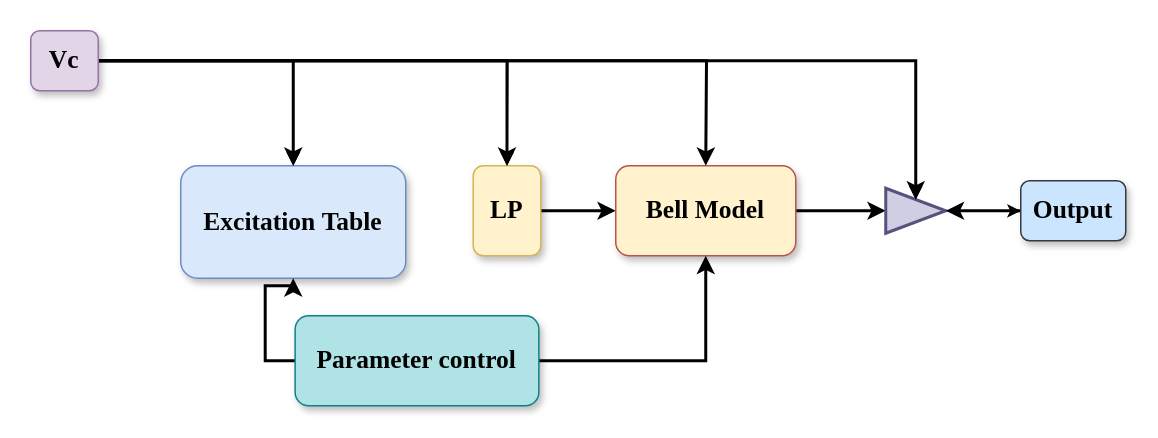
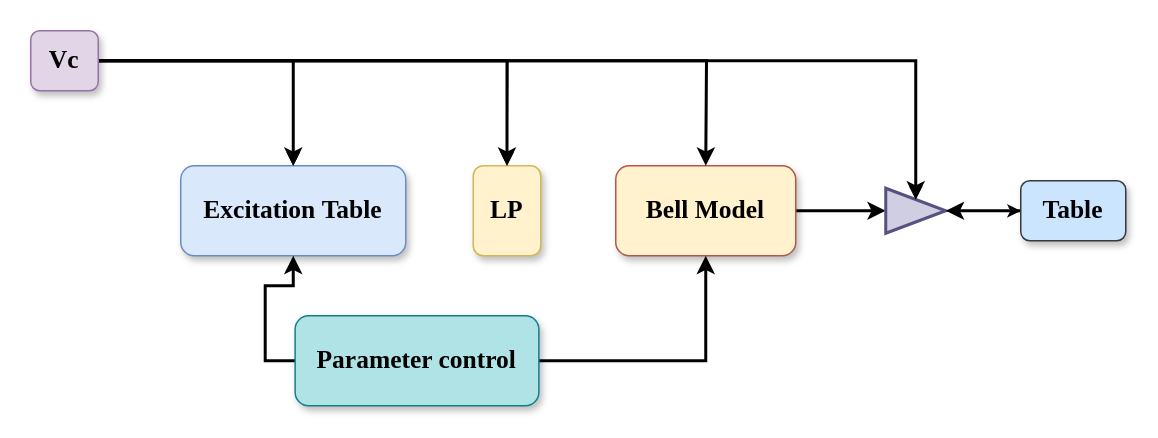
  <mxCell id="0" />
  <mxCell id="1" parent="0" />
- <mxCell id="2" value="&lt;font face=&quot;Times New Roman&quot; style=&quot;font-size: 17px;&quot;&gt;Excitation&amp;nbsp;&lt;span style=&quot;font-size: 17px;&quot;&gt;Table&lt;/span&gt;&lt;/font&gt;" style="rounded=1;whiteSpace=wrap;html=1;fillColor=#dae8fc;strokeColor=#6c8ebf;fillStyle=auto;glass=0;shadow=1;fontSize=17;labelBackgroundColor=none;labelBorderColor=none;fontStyle=1" vertex="1" parent="1"><mxGeometry x="120" y="110" width="150" height="75" as="geometry" /></mxCell>
- <mxCell id="3" style="edgeStyle=orthogonalEdgeStyle;rounded=0;orthogonalLoop=1;jettySize=auto;html=1;exitX=1;exitY=0.5;exitDx=0;exitDy=0;entryX=0;entryY=0.5;entryDx=0;entryDy=0;fontSize=17;fontStyle=1;strokeWidth=2;" edge="1" parent="1" source="4" target="6"><mxGeometry relative="1" as="geometry" /></mxCell>
+ <mxCell id="2" value="&lt;font face=&quot;Times New Roman&quot; style=&quot;font-size: 17px;&quot;&gt;Excitation&amp;nbsp;&lt;span style=&quot;font-size: 17px;&quot;&gt;Table&lt;/span&gt;&lt;/font&gt;" style="rounded=1;whiteSpace=wrap;html=1;fillColor=#dae8fc;strokeColor=#6c8ebf;fillStyle=auto;glass=0;shadow=1;fontSize=17;labelBackgroundColor=none;labelBorderColor=none;fontStyle=1" vertex="1" parent="1"><mxGeometry x="120" y="110" width="150" height="60" as="geometry" /></mxCell>
  <mxCell id="4" value="&lt;font face=&quot;Times New Roman&quot; style=&quot;font-size: 17px;&quot;&gt;LP&lt;/font&gt;" style="rounded=1;whiteSpace=wrap;html=1;fillColor=#fff2cc;strokeColor=#d6b656;fillStyle=auto;glass=0;shadow=1;fontSize=17;labelBackgroundColor=none;labelBorderColor=none;fontStyle=1" vertex="1" parent="1"><mxGeometry x="315" y="110" width="45" height="60" as="geometry" /></mxCell>
  <mxCell id="5" style="edgeStyle=orthogonalEdgeStyle;rounded=0;orthogonalLoop=1;jettySize=auto;html=1;exitX=1;exitY=0.5;exitDx=0;exitDy=0;fontSize=17;fontStyle=1;strokeWidth=2;" edge="1" parent="1" source="6"><mxGeometry relative="1" as="geometry"><mxPoint x="590" y="140" as="targetPoint" /></mxGeometry></mxCell>
  <mxCell id="6" value="&lt;font face=&quot;Times New Roman&quot; style=&quot;font-size: 17px;&quot;&gt;Bell Model&lt;/font&gt;" style="rounded=1;whiteSpace=wrap;html=1;fillColor=#fff2cc;strokeColor=#b85450;fillStyle=auto;glass=0;shadow=1;fontSize=17;labelBackgroundColor=none;labelBorderColor=none;fontStyle=1;" vertex="1" parent="1"><mxGeometry x="410" y="110" width="120" height="60" as="geometry" /></mxCell>
  <mxCell id="7" style="edgeStyle=orthogonalEdgeStyle;rounded=0;orthogonalLoop=1;jettySize=auto;html=1;exitX=1;exitY=0.5;exitDx=0;exitDy=0;" edge="1" parent="1" source="8"><mxGeometry relative="1" as="geometry"><mxPoint x="680" y="140.143" as="targetPoint" /></mxGeometry></mxCell>
  <mxCell id="8" value="" style="triangle;whiteSpace=wrap;html=1;fontSize=17;fontStyle=1;fillColor=#d0cee2;strokeColor=#56517e;strokeWidth=2;" vertex="1" parent="1"><mxGeometry x="590" y="125" width="40" height="30" as="geometry" /></mxCell>
  <mxCell id="9" value="" style="endArrow=classic;html=1;rounded=0;entryX=0.5;entryY=0;entryDx=0;entryDy=0;" edge="1" parent="1" target="2"><mxGeometry width="50" height="50" relative="1" as="geometry"><mxPoint x="60" y="40" as="sourcePoint" /><mxPoint x="620" y="40" as="targetPoint" /><Array as="points"><mxPoint x="195" y="40" /></Array></mxGeometry></mxCell>
  <mxCell id="10" value="" style="endArrow=classic;html=1;rounded=0;entryX=0.5;entryY=0;entryDx=0;entryDy=0;" edge="1" parent="1" target="4"><mxGeometry width="50" height="50" relative="1" as="geometry"><mxPoint x="190" y="40" as="sourcePoint" /><mxPoint x="470" y="40" as="targetPoint" /><Array as="points"><mxPoint x="338" y="40" /></Array></mxGeometry></mxCell>
  <mxCell id="11" value="" style="endArrow=classic;html=1;rounded=0;entryX=0.5;entryY=0;entryDx=0;entryDy=0;" edge="1" parent="1" target="8"><mxGeometry width="50" height="50" relative="1" as="geometry"><mxPoint x="450" y="40" as="sourcePoint" /><mxPoint x="598" y="110" as="targetPoint" /><Array as="points"><mxPoint x="610" y="40" /></Array></mxGeometry></mxCell>
  <mxCell id="12" style="edgeStyle=orthogonalEdgeStyle;rounded=0;orthogonalLoop=1;jettySize=auto;html=1;exitX=1;exitY=0.5;exitDx=0;exitDy=0;entryX=0.5;entryY=0;entryDx=0;entryDy=0;strokeWidth=2;" edge="1" parent="1" source="16" target="2"><mxGeometry relative="1" as="geometry" /></mxCell>
  <mxCell id="13" style="edgeStyle=orthogonalEdgeStyle;rounded=0;orthogonalLoop=1;jettySize=auto;html=1;exitX=1;exitY=0.5;exitDx=0;exitDy=0;entryX=0.5;entryY=0;entryDx=0;entryDy=0;strokeWidth=2;" edge="1" parent="1" source="16" target="4"><mxGeometry relative="1" as="geometry" /></mxCell>
  <mxCell id="14" style="edgeStyle=orthogonalEdgeStyle;rounded=0;orthogonalLoop=1;jettySize=auto;html=1;exitX=1;exitY=0.5;exitDx=0;exitDy=0;strokeWidth=2;" edge="1" parent="1" source="16"><mxGeometry relative="1" as="geometry"><mxPoint x="470" y="110" as="targetPoint" /></mxGeometry></mxCell>
  <mxCell id="15" style="edgeStyle=orthogonalEdgeStyle;rounded=0;orthogonalLoop=1;jettySize=auto;html=1;exitX=1;exitY=0.5;exitDx=0;exitDy=0;entryX=0.5;entryY=0;entryDx=0;entryDy=0;strokeWidth=2;" edge="1" parent="1" source="16" target="8"><mxGeometry relative="1" as="geometry" /></mxCell>
  <mxCell id="16" value="&lt;font face=&quot;Times New Roman&quot; style=&quot;font-size: 17px;&quot;&gt;Vc&lt;/font&gt;" style="rounded=1;whiteSpace=wrap;html=1;fillColor=#e1d5e7;strokeColor=#9673a6;fillStyle=auto;glass=0;shadow=1;fontSize=17;labelBackgroundColor=none;labelBorderColor=none;fontStyle=1" vertex="1" parent="1"><mxGeometry x="20" y="20" width="45" height="40" as="geometry" /></mxCell>
  <mxCell id="17" style="edgeStyle=orthogonalEdgeStyle;rounded=0;orthogonalLoop=1;jettySize=auto;html=1;exitX=0;exitY=0.5;exitDx=0;exitDy=0;entryX=0.5;entryY=1;entryDx=0;entryDy=0;strokeWidth=2;" edge="1" parent="1" source="19" target="2"><mxGeometry relative="1" as="geometry" /></mxCell>
  <mxCell id="18" style="edgeStyle=orthogonalEdgeStyle;rounded=0;orthogonalLoop=1;jettySize=auto;html=1;exitX=1;exitY=0.5;exitDx=0;exitDy=0;entryX=0.5;entryY=1;entryDx=0;entryDy=0;strokeWidth=2;" edge="1" parent="1" source="19" target="6"><mxGeometry relative="1" as="geometry" /></mxCell>
  <mxCell id="19" value="&lt;font face=&quot;Times New Roman&quot;&gt;Parameter control&lt;/font&gt;" style="rounded=1;whiteSpace=wrap;html=1;fillColor=#b0e3e6;strokeColor=#0e8088;fillStyle=auto;glass=0;shadow=1;fontSize=17;labelBackgroundColor=none;labelBorderColor=none;fontStyle=1" vertex="1" parent="1"><mxGeometry x="196.25" y="210" width="162.5" height="60" as="geometry" /></mxCell>
  <mxCell id="20" value="" style="edgeStyle=orthogonalEdgeStyle;rounded=0;orthogonalLoop=1;jettySize=auto;html=1;strokeWidth=2;" edge="1" parent="1" source="21" target="8"><mxGeometry relative="1" as="geometry" /></mxCell>
- <mxCell id="21" value="&lt;font face=&quot;Times New Roman&quot; style=&quot;font-size: 17px;&quot;&gt;Output&lt;/font&gt;" style="rounded=1;whiteSpace=wrap;html=1;fillColor=#cce5ff;strokeColor=#36393d;fillStyle=auto;glass=0;shadow=1;fontSize=17;labelBackgroundColor=none;labelBorderColor=none;fontStyle=1" vertex="1" parent="1"><mxGeometry x="680" y="120" width="70" height="40" as="geometry" /></mxCell>
+ <mxCell id="21" value="&lt;font face=&quot;Times New Roman&quot; style=&quot;font-size: 17px;&quot;&gt;Table&lt;/font&gt;" style="rounded=1;whiteSpace=wrap;html=1;fillColor=#cce5ff;strokeColor=#36393d;fillStyle=auto;glass=0;shadow=1;fontSize=17;labelBackgroundColor=none;labelBorderColor=none;fontStyle=1" vertex="1" parent="1"><mxGeometry x="680" y="120" width="70" height="40" as="geometry" /></mxCell>
